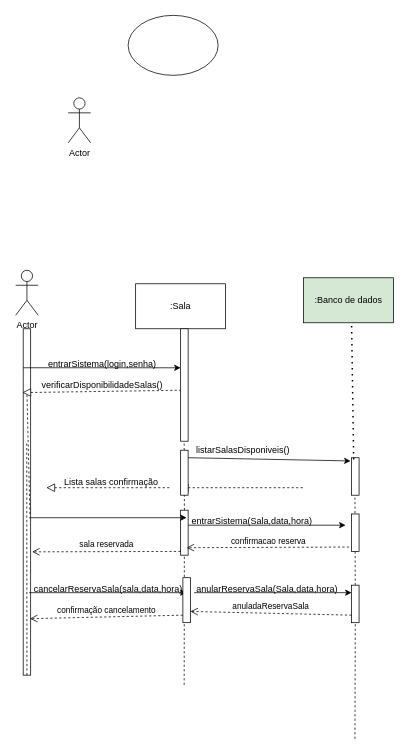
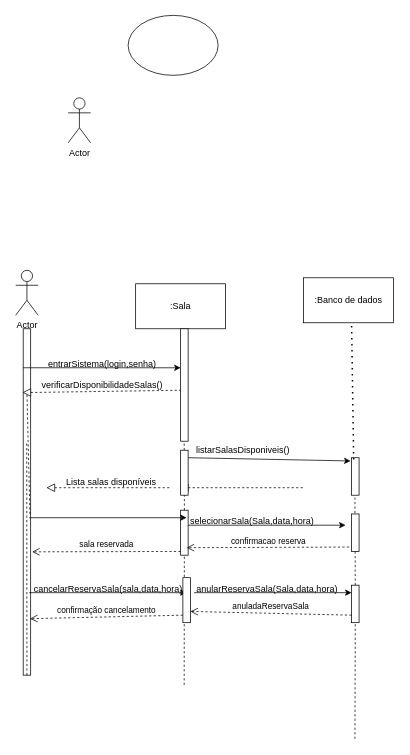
  <mxCell id="0" />
  <mxCell id="1" parent="0" />
  <mxCell id="2" value="Actor" style="shape=umlActor;verticalLabelPosition=bottom;verticalAlign=top;html=1;outlineConnect=0;" parent="1" vertex="1"><mxGeometry x="90" y="130" width="30" height="60" as="geometry" /></mxCell>
  <mxCell id="3" value=":Sala" style="rounded=0;whiteSpace=wrap;html=1;" parent="1" vertex="1"><mxGeometry x="180" y="378" width="120" height="60" as="geometry" /></mxCell>
- <mxCell id="4" value=":Banco de dados" style="rounded=0;whiteSpace=wrap;html=1;fillColor=#d5e8d4;" parent="1" vertex="1"><mxGeometry x="404" y="370" width="120" height="60" as="geometry" /></mxCell>
+ <mxCell id="4" value=":Banco de dados" style="rounded=0;whiteSpace=wrap;html=1;" parent="1" vertex="1"><mxGeometry x="404" y="370" width="120" height="60" as="geometry" /></mxCell>
  <mxCell id="5" value="" style="rounded=0;whiteSpace=wrap;html=1;" vertex="1" parent="1"><mxGeometry x="30" y="438" width="10" height="462" as="geometry" /></mxCell>
  <mxCell id="6" value="Actor" style="shape=umlActor;verticalLabelPosition=bottom;verticalAlign=top;html=1;outlineConnect=0;" vertex="1" parent="1"><mxGeometry x="20" y="360" width="30" height="60" as="geometry" /></mxCell>
  <mxCell id="7" value="" style="ellipse;whiteSpace=wrap;html=1;" vertex="1" parent="1"><mxGeometry x="170" y="20" width="120" height="80" as="geometry" /></mxCell>
  <mxCell id="8" value="" style="rounded=0;whiteSpace=wrap;html=1;" vertex="1" parent="1"><mxGeometry x="240" y="438" width="10" height="150" as="geometry" /></mxCell>
  <mxCell id="9" value="" style="endArrow=none;dashed=1;html=1;rounded=0;" edge="1" parent="1" source="29"><mxGeometry width="50" height="50" relative="1" as="geometry"><mxPoint x="244.71" y="913" as="sourcePoint" /><mxPoint x="244.71" y="588" as="targetPoint" /></mxGeometry></mxCell>
  <mxCell id="10" value="entrarSistema(login,senha)" style="text;html=1;align=center;verticalAlign=middle;resizable=0;points=[];autosize=1;strokeColor=none;fillColor=none;" vertex="1" parent="1"><mxGeometry x="50" y="470" width="170" height="30" as="geometry" /></mxCell>
  <mxCell id="11" value="" style="endArrow=none;dashed=1;html=1;rounded=0;" edge="1" parent="1"><mxGeometry width="50" height="50" relative="1" as="geometry"><mxPoint x="35" y="900" as="sourcePoint" /><mxPoint x="34.71" y="588" as="targetPoint" /></mxGeometry></mxCell>
  <mxCell id="12" value="" style="edgeStyle=none;orthogonalLoop=1;jettySize=auto;html=1;rounded=0;entryX=0;entryY=0.347;entryDx=0;entryDy=0;entryPerimeter=0;" edge="1" parent="1" target="8"><mxGeometry width="100" relative="1" as="geometry"><mxPoint x="30" y="490" as="sourcePoint" /><mxPoint x="130" y="490" as="targetPoint" /><Array as="points" /></mxGeometry></mxCell>
  <mxCell id="13" value="" style="endArrow=none;dashed=1;html=1;rounded=0;" edge="1" parent="1"><mxGeometry width="50" height="50" relative="1" as="geometry"><mxPoint x="40" y="523" as="sourcePoint" /><mxPoint x="240" y="520" as="targetPoint" /></mxGeometry></mxCell>
  <mxCell id="14" value="verificarDisponibilidadeSalas()" style="text;html=1;align=center;verticalAlign=middle;resizable=0;points=[];autosize=1;strokeColor=none;fillColor=none;" vertex="1" parent="1"><mxGeometry x="45" y="498" width="180" height="30" as="geometry" /></mxCell>
  <mxCell id="15" value="" style="endArrow=none;dashed=1;html=1;rounded=0;exitX=0.9;exitY=0.535;exitDx=0;exitDy=0;exitPerimeter=0;" edge="1" parent="1" source="5" target="16"><mxGeometry width="50" height="50" relative="1" as="geometry"><mxPoint x="39" y="518" as="sourcePoint" /><mxPoint x="240" y="520" as="targetPoint" /></mxGeometry></mxCell>
  <mxCell id="16" value="" style="triangle;whiteSpace=wrap;html=1;direction=west;" vertex="1" parent="1"><mxGeometry x="30" y="518" width="10" height="10" as="geometry" /></mxCell>
  <mxCell id="17" value="" style="rounded=0;whiteSpace=wrap;html=1;" vertex="1" parent="1"><mxGeometry x="468" y="610" width="10" height="50" as="geometry" /></mxCell>
  <mxCell id="18" value="" style="endArrow=none;dashed=1;html=1;rounded=0;" edge="1" parent="1" source="44"><mxGeometry width="50" height="50" relative="1" as="geometry"><mxPoint x="472.5" y="985" as="sourcePoint" /><mxPoint x="472.5" y="660" as="targetPoint" /></mxGeometry></mxCell>
  <mxCell id="19" value="" style="endArrow=none;dashed=1;html=1;dashPattern=1 3;strokeWidth=2;rounded=0;exitX=0.279;exitY=0.045;exitDx=0;exitDy=0;exitPerimeter=0;" edge="1" parent="1" source="17"><mxGeometry width="50" height="50" relative="1" as="geometry"><mxPoint x="418" y="480" as="sourcePoint" /><mxPoint x="468" y="430" as="targetPoint" /></mxGeometry></mxCell>
  <mxCell id="20" value="" style="edgeStyle=none;orthogonalLoop=1;jettySize=auto;html=1;rounded=0;entryX=-0.134;entryY=0.086;entryDx=0;entryDy=0;entryPerimeter=0;" edge="1" parent="1" target="17"><mxGeometry width="100" relative="1" as="geometry"><mxPoint x="250" y="610" as="sourcePoint" /><mxPoint x="350" y="610" as="targetPoint" /><Array as="points" /></mxGeometry></mxCell>
  <mxCell id="21" value="listarSalasDisponiveis()" style="text;html=1;align=center;verticalAlign=middle;resizable=0;points=[];autosize=1;strokeColor=none;fillColor=none;" vertex="1" parent="1"><mxGeometry x="248" y="585" width="150" height="30" as="geometry" /></mxCell>
  <mxCell id="22" value="" style="endArrow=none;dashed=1;html=1;rounded=0;" edge="1" parent="1"><mxGeometry width="50" height="50" relative="1" as="geometry"><mxPoint x="250" y="650" as="sourcePoint" /><mxPoint x="403" y="650" as="targetPoint" /></mxGeometry></mxCell>
  <mxCell id="23" value="" style="endArrow=none;dashed=1;html=1;rounded=0;" edge="1" parent="1" source="31" target="24"><mxGeometry width="50" height="50" relative="1" as="geometry"><mxPoint x="244.71" y="913" as="sourcePoint" /><mxPoint x="244.71" y="588" as="targetPoint" /></mxGeometry></mxCell>
  <mxCell id="24" value="" style="triangle;whiteSpace=wrap;html=1;direction=west;" vertex="1" parent="1"><mxGeometry x="240" y="645" width="10" height="10" as="geometry" /></mxCell>
  <mxCell id="25" value="" style="endArrow=none;dashed=1;html=1;rounded=0;" edge="1" parent="1"><mxGeometry width="50" height="50" relative="1" as="geometry"><mxPoint x="72" y="650" as="sourcePoint" /><mxPoint x="225" y="650" as="targetPoint" /></mxGeometry></mxCell>
- <mxCell id="26" value="Lista salas confirmação" style="text;html=1;align=center;verticalAlign=middle;resizable=0;points=[];autosize=1;strokeColor=none;fillColor=none;" vertex="1" parent="1"><mxGeometry x="77" y="628" width="140" height="30" as="geometry" /></mxCell>
+ <mxCell id="26" value="Lista salas disponíveis" style="text;html=1;align=center;verticalAlign=middle;resizable=0;points=[];autosize=1;strokeColor=none;fillColor=none;" vertex="1" parent="1"><mxGeometry x="77" y="628" width="140" height="30" as="geometry" /></mxCell>
  <mxCell id="27" value="" style="triangle;whiteSpace=wrap;html=1;direction=west;" vertex="1" parent="1"><mxGeometry x="62" y="645" width="10" height="10" as="geometry" /></mxCell>
  <mxCell id="28" value="" style="endArrow=none;dashed=1;html=1;rounded=0;" edge="1" parent="1" source="24" target="29"><mxGeometry width="50" height="50" relative="1" as="geometry"><mxPoint x="245" y="648" as="sourcePoint" /><mxPoint x="244.71" y="588" as="targetPoint" /></mxGeometry></mxCell>
  <mxCell id="29" value="" style="rounded=0;whiteSpace=wrap;html=1;" vertex="1" parent="1"><mxGeometry x="240" y="600" width="10" height="60" as="geometry" /></mxCell>
  <mxCell id="30" value="" style="endArrow=none;dashed=1;html=1;rounded=0;" edge="1" parent="1" target="31"><mxGeometry width="50" height="50" relative="1" as="geometry"><mxPoint x="244.71" y="913" as="sourcePoint" /><mxPoint x="245" y="652" as="targetPoint" /></mxGeometry></mxCell>
  <mxCell id="31" value="" style="rounded=0;whiteSpace=wrap;html=1;" vertex="1" parent="1"><mxGeometry x="240" y="680" width="10" height="60" as="geometry" /></mxCell>
  <mxCell id="32" value="" style="edgeStyle=none;orthogonalLoop=1;jettySize=auto;html=1;rounded=0;entryX=0;entryY=0.347;entryDx=0;entryDy=0;entryPerimeter=0;" edge="1" parent="1"><mxGeometry width="100" relative="1" as="geometry"><mxPoint x="38" y="690" as="sourcePoint" /><mxPoint x="248" y="690" as="targetPoint" /><Array as="points" /></mxGeometry></mxCell>
  <mxCell id="33" value="confirmacao reserva" style="html=1;verticalAlign=bottom;endArrow=open;dashed=1;endSize=8;curved=0;rounded=0;exitX=-0.329;exitY=0.883;exitDx=0;exitDy=0;exitPerimeter=0;" edge="1" parent="1" source="36"><mxGeometry relative="1" as="geometry"><mxPoint x="328" y="730" as="sourcePoint" /><mxPoint x="248" y="730" as="targetPoint" /></mxGeometry></mxCell>
- <mxCell id="34" value="entrarSistema(Sala,data,hora)" style="text;html=1;align=center;verticalAlign=middle;resizable=0;points=[];autosize=1;strokeColor=none;fillColor=none;" vertex="1" parent="1"><mxGeometry x="240" y="680" width="190" height="30" as="geometry" /></mxCell>
+ <mxCell id="34" value="selecionarSala(Sala,data,hora)" style="text;html=1;align=center;verticalAlign=middle;resizable=0;points=[];autosize=1;strokeColor=none;fillColor=none;" vertex="1" parent="1"><mxGeometry x="240" y="680" width="190" height="30" as="geometry" /></mxCell>
  <mxCell id="35" value="" style="edgeStyle=none;orthogonalLoop=1;jettySize=auto;html=1;rounded=0;entryX=0;entryY=0.347;entryDx=0;entryDy=0;entryPerimeter=0;" edge="1" parent="1"><mxGeometry width="100" relative="1" as="geometry"><mxPoint x="250" y="700" as="sourcePoint" /><mxPoint x="460" y="700" as="targetPoint" /><Array as="points" /></mxGeometry></mxCell>
  <mxCell id="36" value="" style="rounded=0;whiteSpace=wrap;html=1;" vertex="1" parent="1"><mxGeometry x="468" y="685" width="10" height="50" as="geometry" /></mxCell>
  <mxCell id="37" value="sala reservada" style="html=1;verticalAlign=bottom;endArrow=open;dashed=1;endSize=8;curved=0;rounded=0;entryX=1.186;entryY=0.644;entryDx=0;entryDy=0;entryPerimeter=0;" edge="1" parent="1" target="5"><mxGeometry relative="1" as="geometry"><mxPoint x="240" y="735" as="sourcePoint" /><mxPoint x="160" y="735" as="targetPoint" /></mxGeometry></mxCell>
  <mxCell id="38" value="cancelarReservaSala(sala,data,hora)" style="text;html=1;align=center;verticalAlign=middle;resizable=0;points=[];autosize=1;strokeColor=none;fillColor=none;" vertex="1" parent="1"><mxGeometry x="33" y="770" width="220" height="30" as="geometry" /></mxCell>
  <mxCell id="39" value="" style="edgeStyle=none;orthogonalLoop=1;jettySize=auto;html=1;rounded=0;entryX=0;entryY=0.347;entryDx=0;entryDy=0;entryPerimeter=0;" edge="1" parent="1"><mxGeometry width="100" relative="1" as="geometry"><mxPoint x="38" y="790" as="sourcePoint" /><mxPoint x="248" y="790" as="targetPoint" /><Array as="points" /></mxGeometry></mxCell>
  <mxCell id="40" value="" style="rounded=0;whiteSpace=wrap;html=1;" vertex="1" parent="1"><mxGeometry x="243" y="770" width="10" height="60" as="geometry" /></mxCell>
  <mxCell id="41" value="anularReservaSala(Sala,data,hora)" style="text;html=1;align=center;verticalAlign=middle;resizable=0;points=[];autosize=1;strokeColor=none;fillColor=none;" vertex="1" parent="1"><mxGeometry x="250" y="770" width="210" height="30" as="geometry" /></mxCell>
  <mxCell id="42" value="" style="edgeStyle=none;orthogonalLoop=1;jettySize=auto;html=1;rounded=0;entryX=0;entryY=0.347;entryDx=0;entryDy=0;entryPerimeter=0;" edge="1" parent="1"><mxGeometry width="100" relative="1" as="geometry"><mxPoint x="258" y="790" as="sourcePoint" /><mxPoint x="468" y="790" as="targetPoint" /><Array as="points" /></mxGeometry></mxCell>
  <mxCell id="43" value="" style="endArrow=none;dashed=1;html=1;rounded=0;" edge="1" parent="1" target="44"><mxGeometry width="50" height="50" relative="1" as="geometry"><mxPoint x="472.5" y="985" as="sourcePoint" /><mxPoint x="472.5" y="660" as="targetPoint" /></mxGeometry></mxCell>
  <mxCell id="44" value="" style="rounded=0;whiteSpace=wrap;html=1;" vertex="1" parent="1"><mxGeometry x="468" y="780" width="10" height="50" as="geometry" /></mxCell>
  <mxCell id="45" value="anuladaReservaSala" style="html=1;verticalAlign=bottom;endArrow=open;dashed=1;endSize=8;curved=0;rounded=0;entryX=1;entryY=0.75;entryDx=0;entryDy=0;" edge="1" parent="1" target="40"><mxGeometry relative="1" as="geometry"><mxPoint x="468" y="820" as="sourcePoint" /><mxPoint x="388" y="820" as="targetPoint" /></mxGeometry></mxCell>
  <mxCell id="46" value="confirmação cancelamento" style="html=1;verticalAlign=bottom;endArrow=open;dashed=1;endSize=8;curved=0;rounded=0;entryX=0.9;entryY=0.837;entryDx=0;entryDy=0;entryPerimeter=0;" edge="1" parent="1" target="5"><mxGeometry relative="1" as="geometry"><mxPoint x="243" y="820" as="sourcePoint" /><mxPoint x="163" y="820" as="targetPoint" /></mxGeometry></mxCell>
